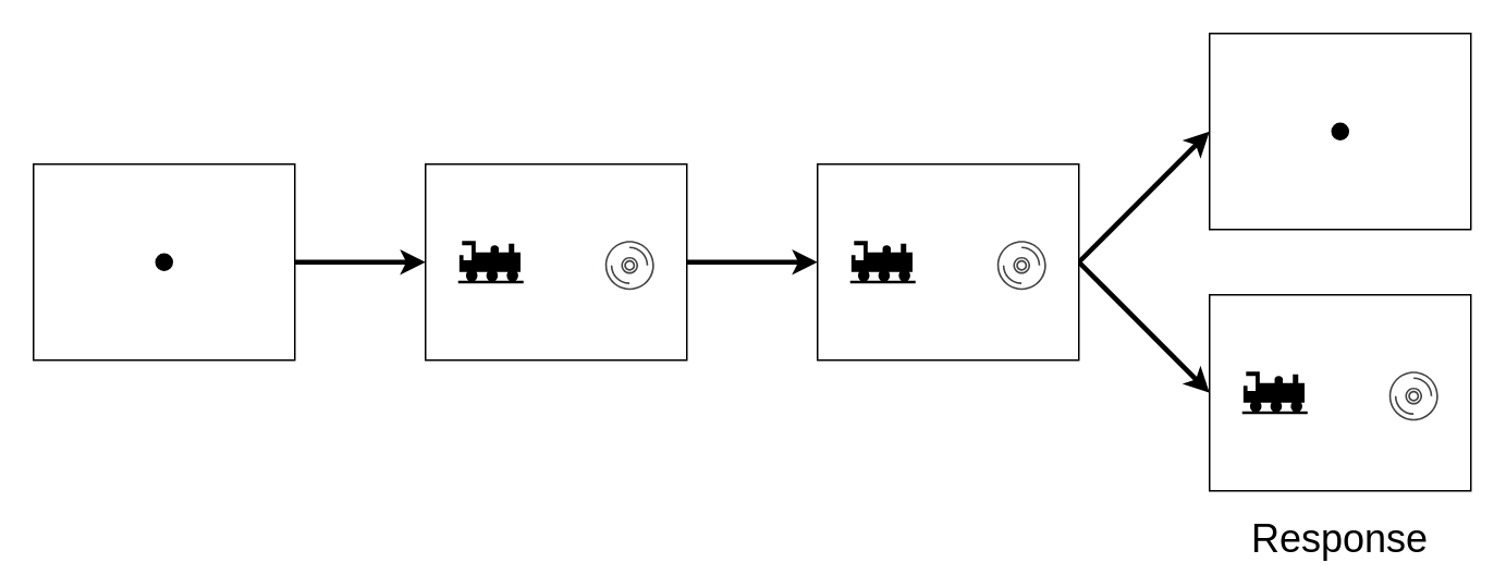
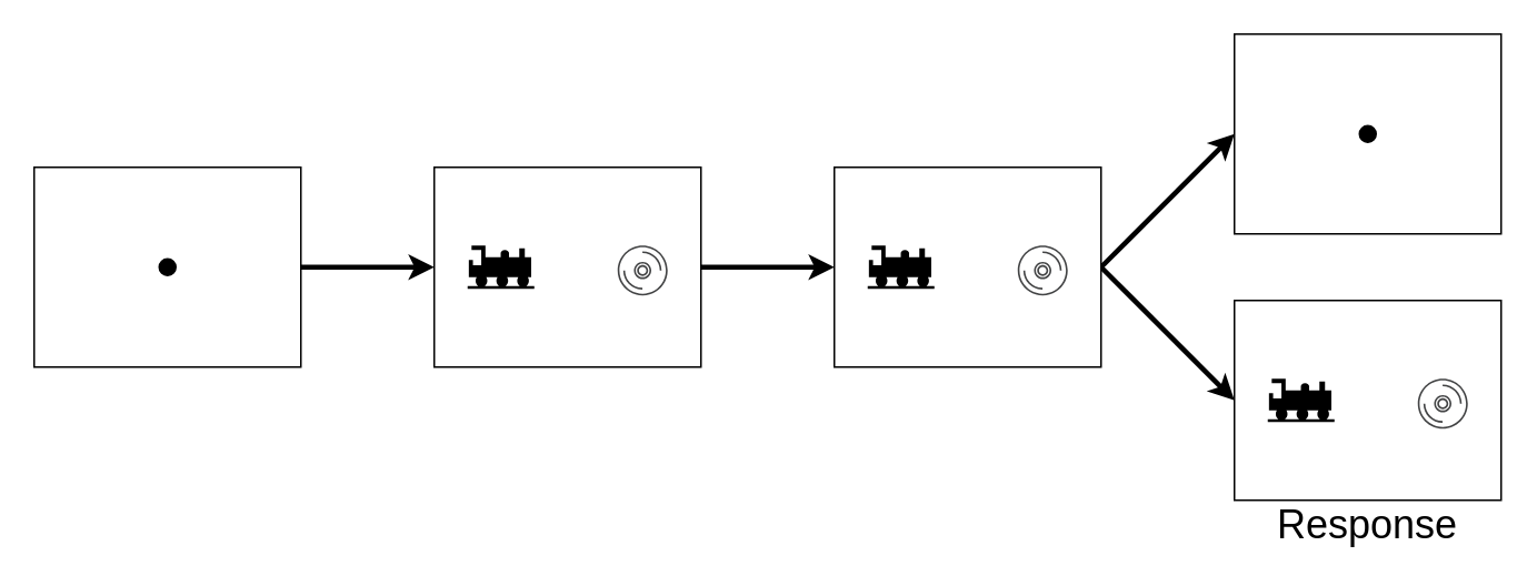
  <mxCell id="0" />
  <mxCell id="1" parent="0" />
  <mxCell id="2" style="edgeStyle=orthogonalEdgeStyle;rounded=0;orthogonalLoop=1;jettySize=auto;html=1;exitX=1;exitY=0.5;exitDx=0;exitDy=0;entryX=0;entryY=0.5;entryDx=0;entryDy=0;strokeWidth=3;" edge="1" parent="1" source="3" target="5"><mxGeometry relative="1" as="geometry" /></mxCell>
  <mxCell id="3" value="" style="rounded=0;whiteSpace=wrap;html=1;" vertex="1" parent="1"><mxGeometry x="20" y="100" width="160" height="120" as="geometry" /></mxCell>
  <mxCell id="4" style="edgeStyle=orthogonalEdgeStyle;rounded=0;orthogonalLoop=1;jettySize=auto;html=1;exitX=1;exitY=0.5;exitDx=0;exitDy=0;entryX=0;entryY=0.5;entryDx=0;entryDy=0;strokeWidth=3;" edge="1" parent="1" source="5" target="11"><mxGeometry relative="1" as="geometry" /></mxCell>
  <mxCell id="5" value="" style="rounded=0;whiteSpace=wrap;html=1;" vertex="1" parent="1"><mxGeometry x="260" y="100" width="160" height="120" as="geometry" /></mxCell>
  <mxCell id="6" value="" style="ellipse;whiteSpace=wrap;html=1;aspect=fixed;fillColor=#000000;" vertex="1" parent="1"><mxGeometry x="95" y="155" width="10" height="10" as="geometry" /></mxCell>
  <mxCell id="7" value="" style="shape=mxgraph.signs.transportation.train_3;html=1;pointerEvents=1;fillColor=#000000;strokeColor=none;verticalLabelPosition=bottom;verticalAlign=top;align=center;" vertex="1" parent="1"><mxGeometry x="280" y="147" width="40" height="26" as="geometry" /></mxCell>
  <mxCell id="8" value="" style="sketch=0;pointerEvents=1;shadow=0;dashed=0;html=1;strokeColor=none;fillColor=#434445;aspect=fixed;labelPosition=center;verticalLabelPosition=bottom;verticalAlign=top;align=center;outlineConnect=0;shape=mxgraph.vvd.cd;" vertex="1" parent="1"><mxGeometry x="370" y="147" width="30" height="30" as="geometry" /></mxCell>
  <mxCell id="9" style="rounded=0;orthogonalLoop=1;jettySize=auto;html=1;exitX=1;exitY=0.5;exitDx=0;exitDy=0;entryX=0;entryY=0.5;entryDx=0;entryDy=0;strokeWidth=3;" edge="1" parent="1" source="11" target="14"><mxGeometry relative="1" as="geometry" /></mxCell>
  <mxCell id="10" style="rounded=0;orthogonalLoop=1;jettySize=auto;html=1;exitX=1;exitY=0.5;exitDx=0;exitDy=0;entryX=0;entryY=0.5;entryDx=0;entryDy=0;strokeWidth=3;" edge="1" parent="1" source="11" target="16"><mxGeometry relative="1" as="geometry" /></mxCell>
  <mxCell id="11" value="" style="rounded=0;whiteSpace=wrap;html=1;" vertex="1" parent="1"><mxGeometry x="500" y="100" width="160" height="120" as="geometry" /></mxCell>
  <mxCell id="12" value="" style="shape=mxgraph.signs.transportation.train_3;html=1;pointerEvents=1;fillColor=#000000;strokeColor=none;verticalLabelPosition=bottom;verticalAlign=top;align=center;" vertex="1" parent="1"><mxGeometry x="520" y="147" width="40" height="26" as="geometry" /></mxCell>
  <mxCell id="13" value="" style="sketch=0;pointerEvents=1;shadow=0;dashed=0;html=1;strokeColor=none;fillColor=#434445;aspect=fixed;labelPosition=center;verticalLabelPosition=bottom;verticalAlign=top;align=center;outlineConnect=0;shape=mxgraph.vvd.cd;" vertex="1" parent="1"><mxGeometry x="610" y="147" width="30" height="30" as="geometry" /></mxCell>
  <mxCell id="14" value="" style="rounded=0;whiteSpace=wrap;html=1;" vertex="1" parent="1"><mxGeometry x="740" y="20" width="160" height="120" as="geometry" /></mxCell>
  <mxCell id="15" value="" style="ellipse;whiteSpace=wrap;html=1;aspect=fixed;fillColor=#000000;" vertex="1" parent="1"><mxGeometry x="815" y="75" width="10" height="10" as="geometry" /></mxCell>
  <mxCell id="16" value="" style="rounded=0;whiteSpace=wrap;html=1;" vertex="1" parent="1"><mxGeometry x="740" y="180" width="160" height="120" as="geometry" /></mxCell>
  <mxCell id="17" value="" style="shape=mxgraph.signs.transportation.train_3;html=1;pointerEvents=1;fillColor=#000000;strokeColor=none;verticalLabelPosition=bottom;verticalAlign=top;align=center;" vertex="1" parent="1"><mxGeometry x="760" y="227" width="40" height="26" as="geometry" /></mxCell>
  <mxCell id="18" value="" style="sketch=0;pointerEvents=1;shadow=0;dashed=0;html=1;strokeColor=none;fillColor=#434445;aspect=fixed;labelPosition=center;verticalLabelPosition=bottom;verticalAlign=top;align=center;outlineConnect=0;shape=mxgraph.vvd.cd;" vertex="1" parent="1"><mxGeometry x="850" y="227" width="30" height="30" as="geometry" /></mxCell>
- <mxCell id="19" value="&lt;span style=&quot;font-size: 24px;&quot;&gt;Response&lt;/span&gt;" style="text;html=1;strokeColor=none;fillColor=none;align=center;verticalAlign=middle;whiteSpace=wrap;rounded=0;" vertex="1" parent="1"><mxGeometry x="740" y="315" width="160" height="30" as="geometry" /></mxCell>
+ <mxCell id="19" value="&lt;span style=&quot;font-size: 24px;&quot;&gt;Response&lt;/span&gt;" style="text;html=1;strokeColor=none;fillColor=none;align=center;verticalAlign=middle;whiteSpace=wrap;rounded=0;" vertex="1" parent="1"><mxGeometry x="740" y="300" width="160" height="30" as="geometry" /></mxCell>
